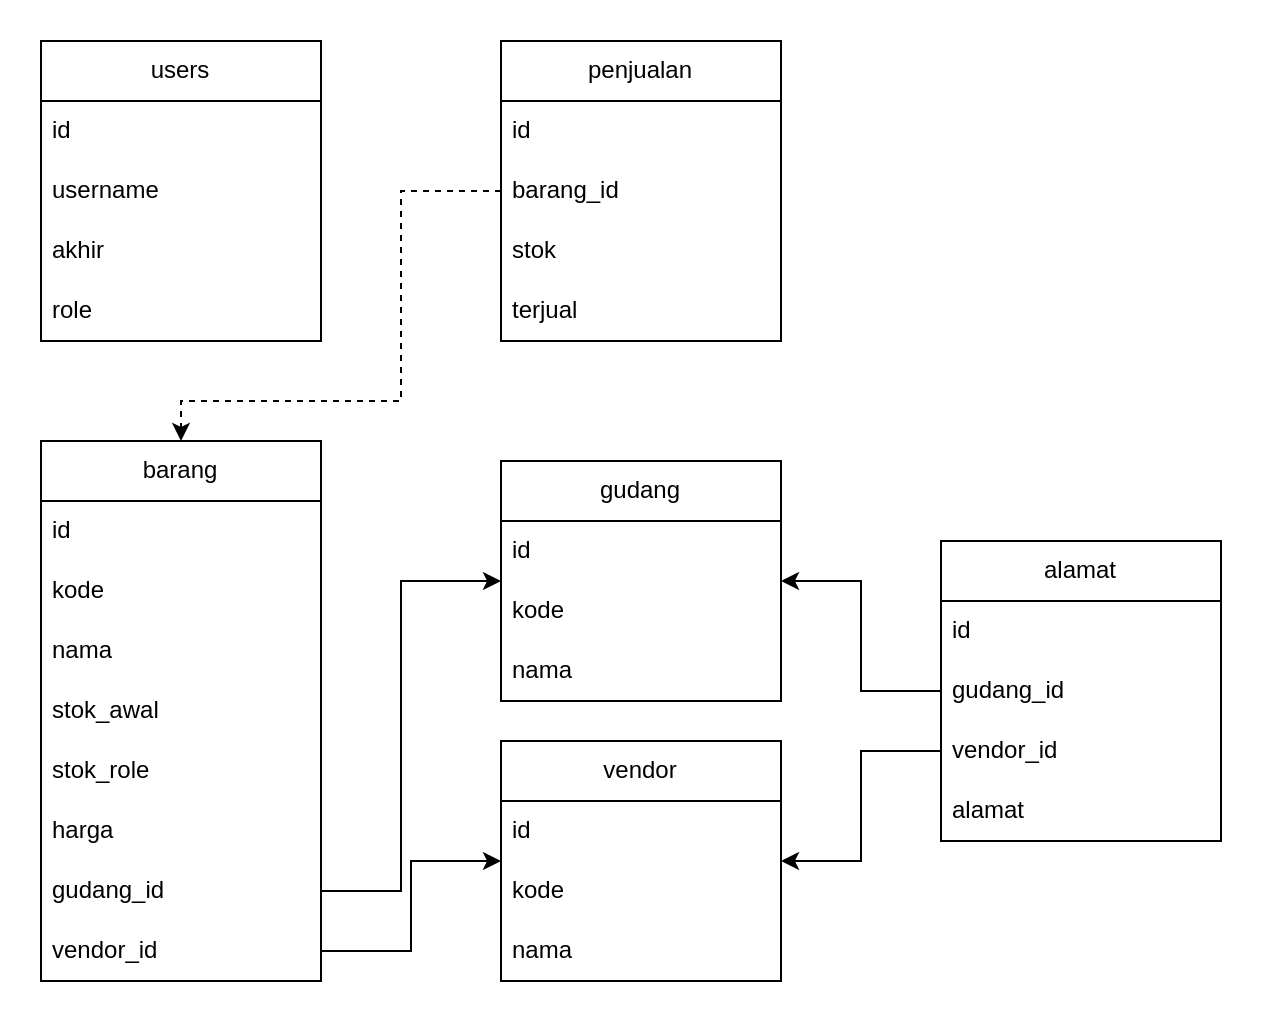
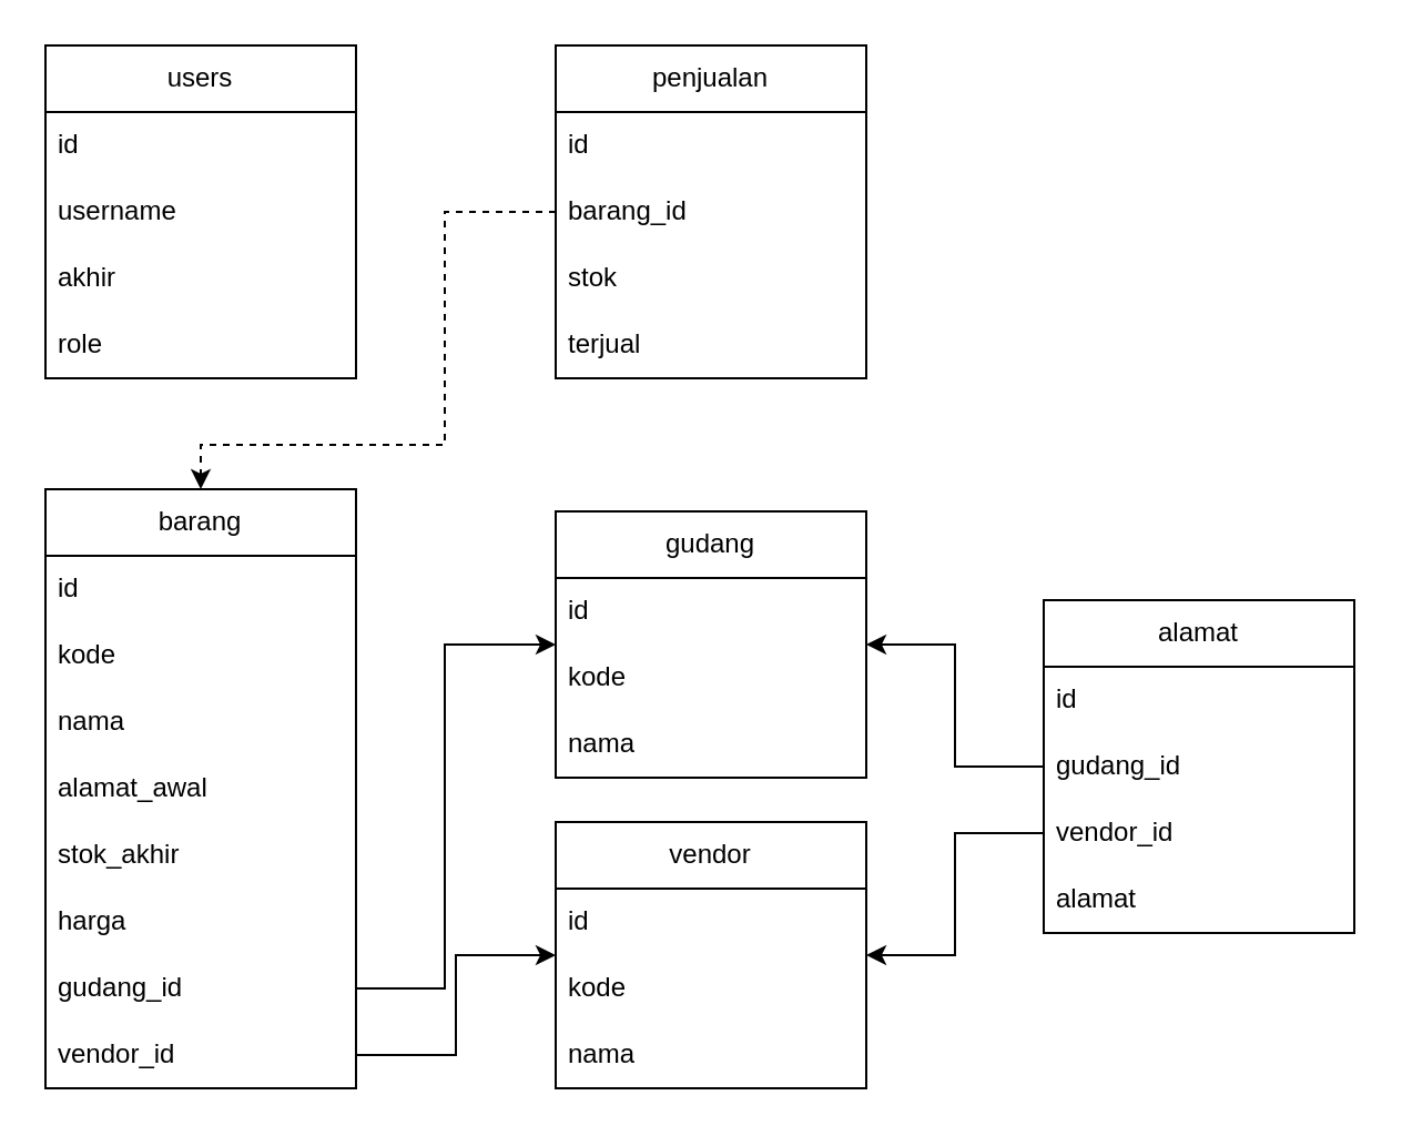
  <mxCell id="0" />
  <mxCell id="1" parent="0" />
  <mxCell id="2" value="users" style="swimlane;fontStyle=0;childLayout=stackLayout;horizontal=1;startSize=30;horizontalStack=0;resizeParent=1;resizeParentMax=0;resizeLast=0;collapsible=1;marginBottom=0;whiteSpace=wrap;html=1;" parent="1" vertex="1"><mxGeometry x="20" y="20" width="140" height="150" as="geometry" /></mxCell>
  <mxCell id="3" value="id" style="text;strokeColor=none;fillColor=none;align=left;verticalAlign=middle;spacingLeft=4;spacingRight=4;overflow=hidden;points=[[0,0.5],[1,0.5]];portConstraint=eastwest;rotatable=0;whiteSpace=wrap;html=1;" parent="2" vertex="1"><mxGeometry y="30" width="140" height="30" as="geometry" /></mxCell>
  <mxCell id="4" value="username" style="text;strokeColor=none;fillColor=none;align=left;verticalAlign=middle;spacingLeft=4;spacingRight=4;overflow=hidden;points=[[0,0.5],[1,0.5]];portConstraint=eastwest;rotatable=0;whiteSpace=wrap;html=1;" parent="2" vertex="1"><mxGeometry y="60" width="140" height="30" as="geometry" /></mxCell>
  <mxCell id="5" value="akhir" style="text;strokeColor=none;fillColor=none;align=left;verticalAlign=middle;spacingLeft=4;spacingRight=4;overflow=hidden;points=[[0,0.5],[1,0.5]];portConstraint=eastwest;rotatable=0;whiteSpace=wrap;html=1;" parent="2" vertex="1"><mxGeometry y="90" width="140" height="30" as="geometry" /></mxCell>
  <mxCell id="6" value="role" style="text;strokeColor=none;fillColor=none;align=left;verticalAlign=middle;spacingLeft=4;spacingRight=4;overflow=hidden;points=[[0,0.5],[1,0.5]];portConstraint=eastwest;rotatable=0;whiteSpace=wrap;html=1;" parent="2" vertex="1"><mxGeometry y="120" width="140" height="30" as="geometry" /></mxCell>
  <mxCell id="7" value="penjualan" style="swimlane;fontStyle=0;childLayout=stackLayout;horizontal=1;startSize=30;horizontalStack=0;resizeParent=1;resizeParentMax=0;resizeLast=0;collapsible=1;marginBottom=0;whiteSpace=wrap;html=1;" parent="1" vertex="1"><mxGeometry x="250" y="20" width="140" height="150" as="geometry" /></mxCell>
  <mxCell id="8" value="id" style="text;strokeColor=none;fillColor=none;align=left;verticalAlign=middle;spacingLeft=4;spacingRight=4;overflow=hidden;points=[[0,0.5],[1,0.5]];portConstraint=eastwest;rotatable=0;whiteSpace=wrap;html=1;" parent="7" vertex="1"><mxGeometry y="30" width="140" height="30" as="geometry" /></mxCell>
  <mxCell id="9" value="barang_id" style="text;strokeColor=none;fillColor=none;align=left;verticalAlign=middle;spacingLeft=4;spacingRight=4;overflow=hidden;points=[[0,0.5],[1,0.5]];portConstraint=eastwest;rotatable=0;whiteSpace=wrap;html=1;" parent="7" vertex="1"><mxGeometry y="60" width="140" height="30" as="geometry" /></mxCell>
  <mxCell id="10" value="stok" style="text;strokeColor=none;fillColor=none;align=left;verticalAlign=middle;spacingLeft=4;spacingRight=4;overflow=hidden;points=[[0,0.5],[1,0.5]];portConstraint=eastwest;rotatable=0;whiteSpace=wrap;html=1;" parent="7" vertex="1"><mxGeometry y="90" width="140" height="30" as="geometry" /></mxCell>
  <mxCell id="11" value="terjual" style="text;strokeColor=none;fillColor=none;align=left;verticalAlign=middle;spacingLeft=4;spacingRight=4;overflow=hidden;points=[[0,0.5],[1,0.5]];portConstraint=eastwest;rotatable=0;whiteSpace=wrap;html=1;" parent="7" vertex="1"><mxGeometry y="120" width="140" height="30" as="geometry" /></mxCell>
  <mxCell id="12" style="edgeStyle=orthogonalEdgeStyle;rounded=0;orthogonalLoop=1;jettySize=auto;html=1;" parent="1" source="22" target="33" edge="1"><mxGeometry relative="1" as="geometry"><Array as="points" /></mxGeometry></mxCell>
  <mxCell id="13" style="edgeStyle=orthogonalEdgeStyle;rounded=0;orthogonalLoop=1;jettySize=auto;html=1;" parent="1" source="21" target="29" edge="1"><mxGeometry relative="1" as="geometry"><Array as="points"><mxPoint x="200" y="445" /><mxPoint x="200" y="290" /></Array></mxGeometry></mxCell>
  <mxCell id="14" value="barang" style="swimlane;fontStyle=0;childLayout=stackLayout;horizontal=1;startSize=30;horizontalStack=0;resizeParent=1;resizeParentMax=0;resizeLast=0;collapsible=1;marginBottom=0;whiteSpace=wrap;html=1;" parent="1" vertex="1"><mxGeometry x="20" y="220" width="140" height="270" as="geometry" /></mxCell>
  <mxCell id="15" value="id" style="text;strokeColor=none;fillColor=none;align=left;verticalAlign=middle;spacingLeft=4;spacingRight=4;overflow=hidden;points=[[0,0.5],[1,0.5]];portConstraint=eastwest;rotatable=0;whiteSpace=wrap;html=1;" parent="14" vertex="1"><mxGeometry y="30" width="140" height="30" as="geometry" /></mxCell>
  <mxCell id="16" value="kode" style="text;strokeColor=none;fillColor=none;align=left;verticalAlign=middle;spacingLeft=4;spacingRight=4;overflow=hidden;points=[[0,0.5],[1,0.5]];portConstraint=eastwest;rotatable=0;whiteSpace=wrap;html=1;" parent="14" vertex="1"><mxGeometry y="60" width="140" height="30" as="geometry" /></mxCell>
  <mxCell id="17" value="nama" style="text;strokeColor=none;fillColor=none;align=left;verticalAlign=middle;spacingLeft=4;spacingRight=4;overflow=hidden;points=[[0,0.5],[1,0.5]];portConstraint=eastwest;rotatable=0;whiteSpace=wrap;html=1;" parent="14" vertex="1"><mxGeometry y="90" width="140" height="30" as="geometry" /></mxCell>
- <mxCell id="18" value="stok_awal" style="text;strokeColor=none;fillColor=none;align=left;verticalAlign=middle;spacingLeft=4;spacingRight=4;overflow=hidden;points=[[0,0.5],[1,0.5]];portConstraint=eastwest;rotatable=0;whiteSpace=wrap;html=1;" parent="14" vertex="1"><mxGeometry y="120" width="140" height="30" as="geometry" /></mxCell>
- <mxCell id="19" value="stok_role" style="text;strokeColor=none;fillColor=none;align=left;verticalAlign=middle;spacingLeft=4;spacingRight=4;overflow=hidden;points=[[0,0.5],[1,0.5]];portConstraint=eastwest;rotatable=0;whiteSpace=wrap;html=1;" parent="14" vertex="1"><mxGeometry y="150" width="140" height="30" as="geometry" /></mxCell>
+ <mxCell id="18" value="alamat_awal" style="text;strokeColor=none;fillColor=none;align=left;verticalAlign=middle;spacingLeft=4;spacingRight=4;overflow=hidden;points=[[0,0.5],[1,0.5]];portConstraint=eastwest;rotatable=0;whiteSpace=wrap;html=1;" parent="14" vertex="1"><mxGeometry y="120" width="140" height="30" as="geometry" /></mxCell>
+ <mxCell id="19" value="stok_akhir" style="text;strokeColor=none;fillColor=none;align=left;verticalAlign=middle;spacingLeft=4;spacingRight=4;overflow=hidden;points=[[0,0.5],[1,0.5]];portConstraint=eastwest;rotatable=0;whiteSpace=wrap;html=1;" parent="14" vertex="1"><mxGeometry y="150" width="140" height="30" as="geometry" /></mxCell>
  <mxCell id="20" value="harga" style="text;strokeColor=none;fillColor=none;align=left;verticalAlign=middle;spacingLeft=4;spacingRight=4;overflow=hidden;points=[[0,0.5],[1,0.5]];portConstraint=eastwest;rotatable=0;whiteSpace=wrap;html=1;" parent="14" vertex="1"><mxGeometry y="180" width="140" height="30" as="geometry" /></mxCell>
  <mxCell id="21" value="gudang_id" style="text;strokeColor=none;fillColor=none;align=left;verticalAlign=middle;spacingLeft=4;spacingRight=4;overflow=hidden;points=[[0,0.5],[1,0.5]];portConstraint=eastwest;rotatable=0;whiteSpace=wrap;html=1;" parent="14" vertex="1"><mxGeometry y="210" width="140" height="30" as="geometry" /></mxCell>
  <mxCell id="22" value="vendor_id" style="text;strokeColor=none;fillColor=none;align=left;verticalAlign=middle;spacingLeft=4;spacingRight=4;overflow=hidden;points=[[0,0.5],[1,0.5]];portConstraint=eastwest;rotatable=0;whiteSpace=wrap;html=1;" vertex="1" parent="14"><mxGeometry y="240" width="140" height="30" as="geometry" /></mxCell>
  <mxCell id="23" style="edgeStyle=orthogonalEdgeStyle;rounded=0;orthogonalLoop=1;jettySize=auto;html=1;" parent="1" source="24" target="29" edge="1"><mxGeometry relative="1" as="geometry" /></mxCell>
  <mxCell id="24" value="alamat" style="swimlane;fontStyle=0;childLayout=stackLayout;horizontal=1;startSize=30;horizontalStack=0;resizeParent=1;resizeParentMax=0;resizeLast=0;collapsible=1;marginBottom=0;whiteSpace=wrap;html=1;" parent="1" vertex="1"><mxGeometry x="470" y="270" width="140" height="150" as="geometry" /></mxCell>
  <mxCell id="25" value="id" style="text;strokeColor=none;fillColor=none;align=left;verticalAlign=middle;spacingLeft=4;spacingRight=4;overflow=hidden;points=[[0,0.5],[1,0.5]];portConstraint=eastwest;rotatable=0;whiteSpace=wrap;html=1;" parent="24" vertex="1"><mxGeometry y="30" width="140" height="30" as="geometry" /></mxCell>
  <mxCell id="26" value="gudang_id" style="text;strokeColor=none;fillColor=none;align=left;verticalAlign=middle;spacingLeft=4;spacingRight=4;overflow=hidden;points=[[0,0.5],[1,0.5]];portConstraint=eastwest;rotatable=0;whiteSpace=wrap;html=1;" parent="24" vertex="1"><mxGeometry y="60" width="140" height="30" as="geometry" /></mxCell>
  <mxCell id="27" value="vendor_id" style="text;strokeColor=none;fillColor=none;align=left;verticalAlign=middle;spacingLeft=4;spacingRight=4;overflow=hidden;points=[[0,0.5],[1,0.5]];portConstraint=eastwest;rotatable=0;whiteSpace=wrap;html=1;" parent="24" vertex="1"><mxGeometry y="90" width="140" height="30" as="geometry" /></mxCell>
  <mxCell id="28" value="alamat" style="text;strokeColor=none;fillColor=none;align=left;verticalAlign=middle;spacingLeft=4;spacingRight=4;overflow=hidden;points=[[0,0.5],[1,0.5]];portConstraint=eastwest;rotatable=0;whiteSpace=wrap;html=1;" parent="24" vertex="1"><mxGeometry y="120" width="140" height="30" as="geometry" /></mxCell>
  <mxCell id="29" value="gudang" style="swimlane;fontStyle=0;childLayout=stackLayout;horizontal=1;startSize=30;horizontalStack=0;resizeParent=1;resizeParentMax=0;resizeLast=0;collapsible=1;marginBottom=0;whiteSpace=wrap;html=1;" parent="1" vertex="1"><mxGeometry x="250" y="230" width="140" height="120" as="geometry" /></mxCell>
  <mxCell id="30" value="id" style="text;strokeColor=none;fillColor=none;align=left;verticalAlign=middle;spacingLeft=4;spacingRight=4;overflow=hidden;points=[[0,0.5],[1,0.5]];portConstraint=eastwest;rotatable=0;whiteSpace=wrap;html=1;" parent="29" vertex="1"><mxGeometry y="30" width="140" height="30" as="geometry" /></mxCell>
  <mxCell id="31" value="kode" style="text;strokeColor=none;fillColor=none;align=left;verticalAlign=middle;spacingLeft=4;spacingRight=4;overflow=hidden;points=[[0,0.5],[1,0.5]];portConstraint=eastwest;rotatable=0;whiteSpace=wrap;html=1;" parent="29" vertex="1"><mxGeometry y="60" width="140" height="30" as="geometry" /></mxCell>
  <mxCell id="32" value="nama" style="text;strokeColor=none;fillColor=none;align=left;verticalAlign=middle;spacingLeft=4;spacingRight=4;overflow=hidden;points=[[0,0.5],[1,0.5]];portConstraint=eastwest;rotatable=0;whiteSpace=wrap;html=1;" parent="29" vertex="1"><mxGeometry y="90" width="140" height="30" as="geometry" /></mxCell>
  <mxCell id="33" value="vendor" style="swimlane;fontStyle=0;childLayout=stackLayout;horizontal=1;startSize=30;horizontalStack=0;resizeParent=1;resizeParentMax=0;resizeLast=0;collapsible=1;marginBottom=0;whiteSpace=wrap;html=1;" parent="1" vertex="1"><mxGeometry x="250" y="370" width="140" height="120" as="geometry" /></mxCell>
  <mxCell id="34" value="id" style="text;strokeColor=none;fillColor=none;align=left;verticalAlign=middle;spacingLeft=4;spacingRight=4;overflow=hidden;points=[[0,0.5],[1,0.5]];portConstraint=eastwest;rotatable=0;whiteSpace=wrap;html=1;" parent="33" vertex="1"><mxGeometry y="30" width="140" height="30" as="geometry" /></mxCell>
  <mxCell id="35" value="kode" style="text;strokeColor=none;fillColor=none;align=left;verticalAlign=middle;spacingLeft=4;spacingRight=4;overflow=hidden;points=[[0,0.5],[1,0.5]];portConstraint=eastwest;rotatable=0;whiteSpace=wrap;html=1;" parent="33" vertex="1"><mxGeometry y="60" width="140" height="30" as="geometry" /></mxCell>
  <mxCell id="36" value="nama" style="text;strokeColor=none;fillColor=none;align=left;verticalAlign=middle;spacingLeft=4;spacingRight=4;overflow=hidden;points=[[0,0.5],[1,0.5]];portConstraint=eastwest;rotatable=0;whiteSpace=wrap;html=1;" parent="33" vertex="1"><mxGeometry y="90" width="140" height="30" as="geometry" /></mxCell>
  <mxCell id="37" style="edgeStyle=orthogonalEdgeStyle;rounded=0;orthogonalLoop=1;jettySize=auto;html=1;dashed=1;" edge="1" parent="1" source="9" target="14"><mxGeometry relative="1" as="geometry"><Array as="points"><mxPoint x="200" y="95" /><mxPoint x="200" y="200" /><mxPoint x="90" y="200" /></Array></mxGeometry></mxCell>
  <mxCell id="38" style="edgeStyle=orthogonalEdgeStyle;rounded=0;orthogonalLoop=1;jettySize=auto;html=1;" edge="1" parent="1" source="27" target="33"><mxGeometry relative="1" as="geometry" /></mxCell>
